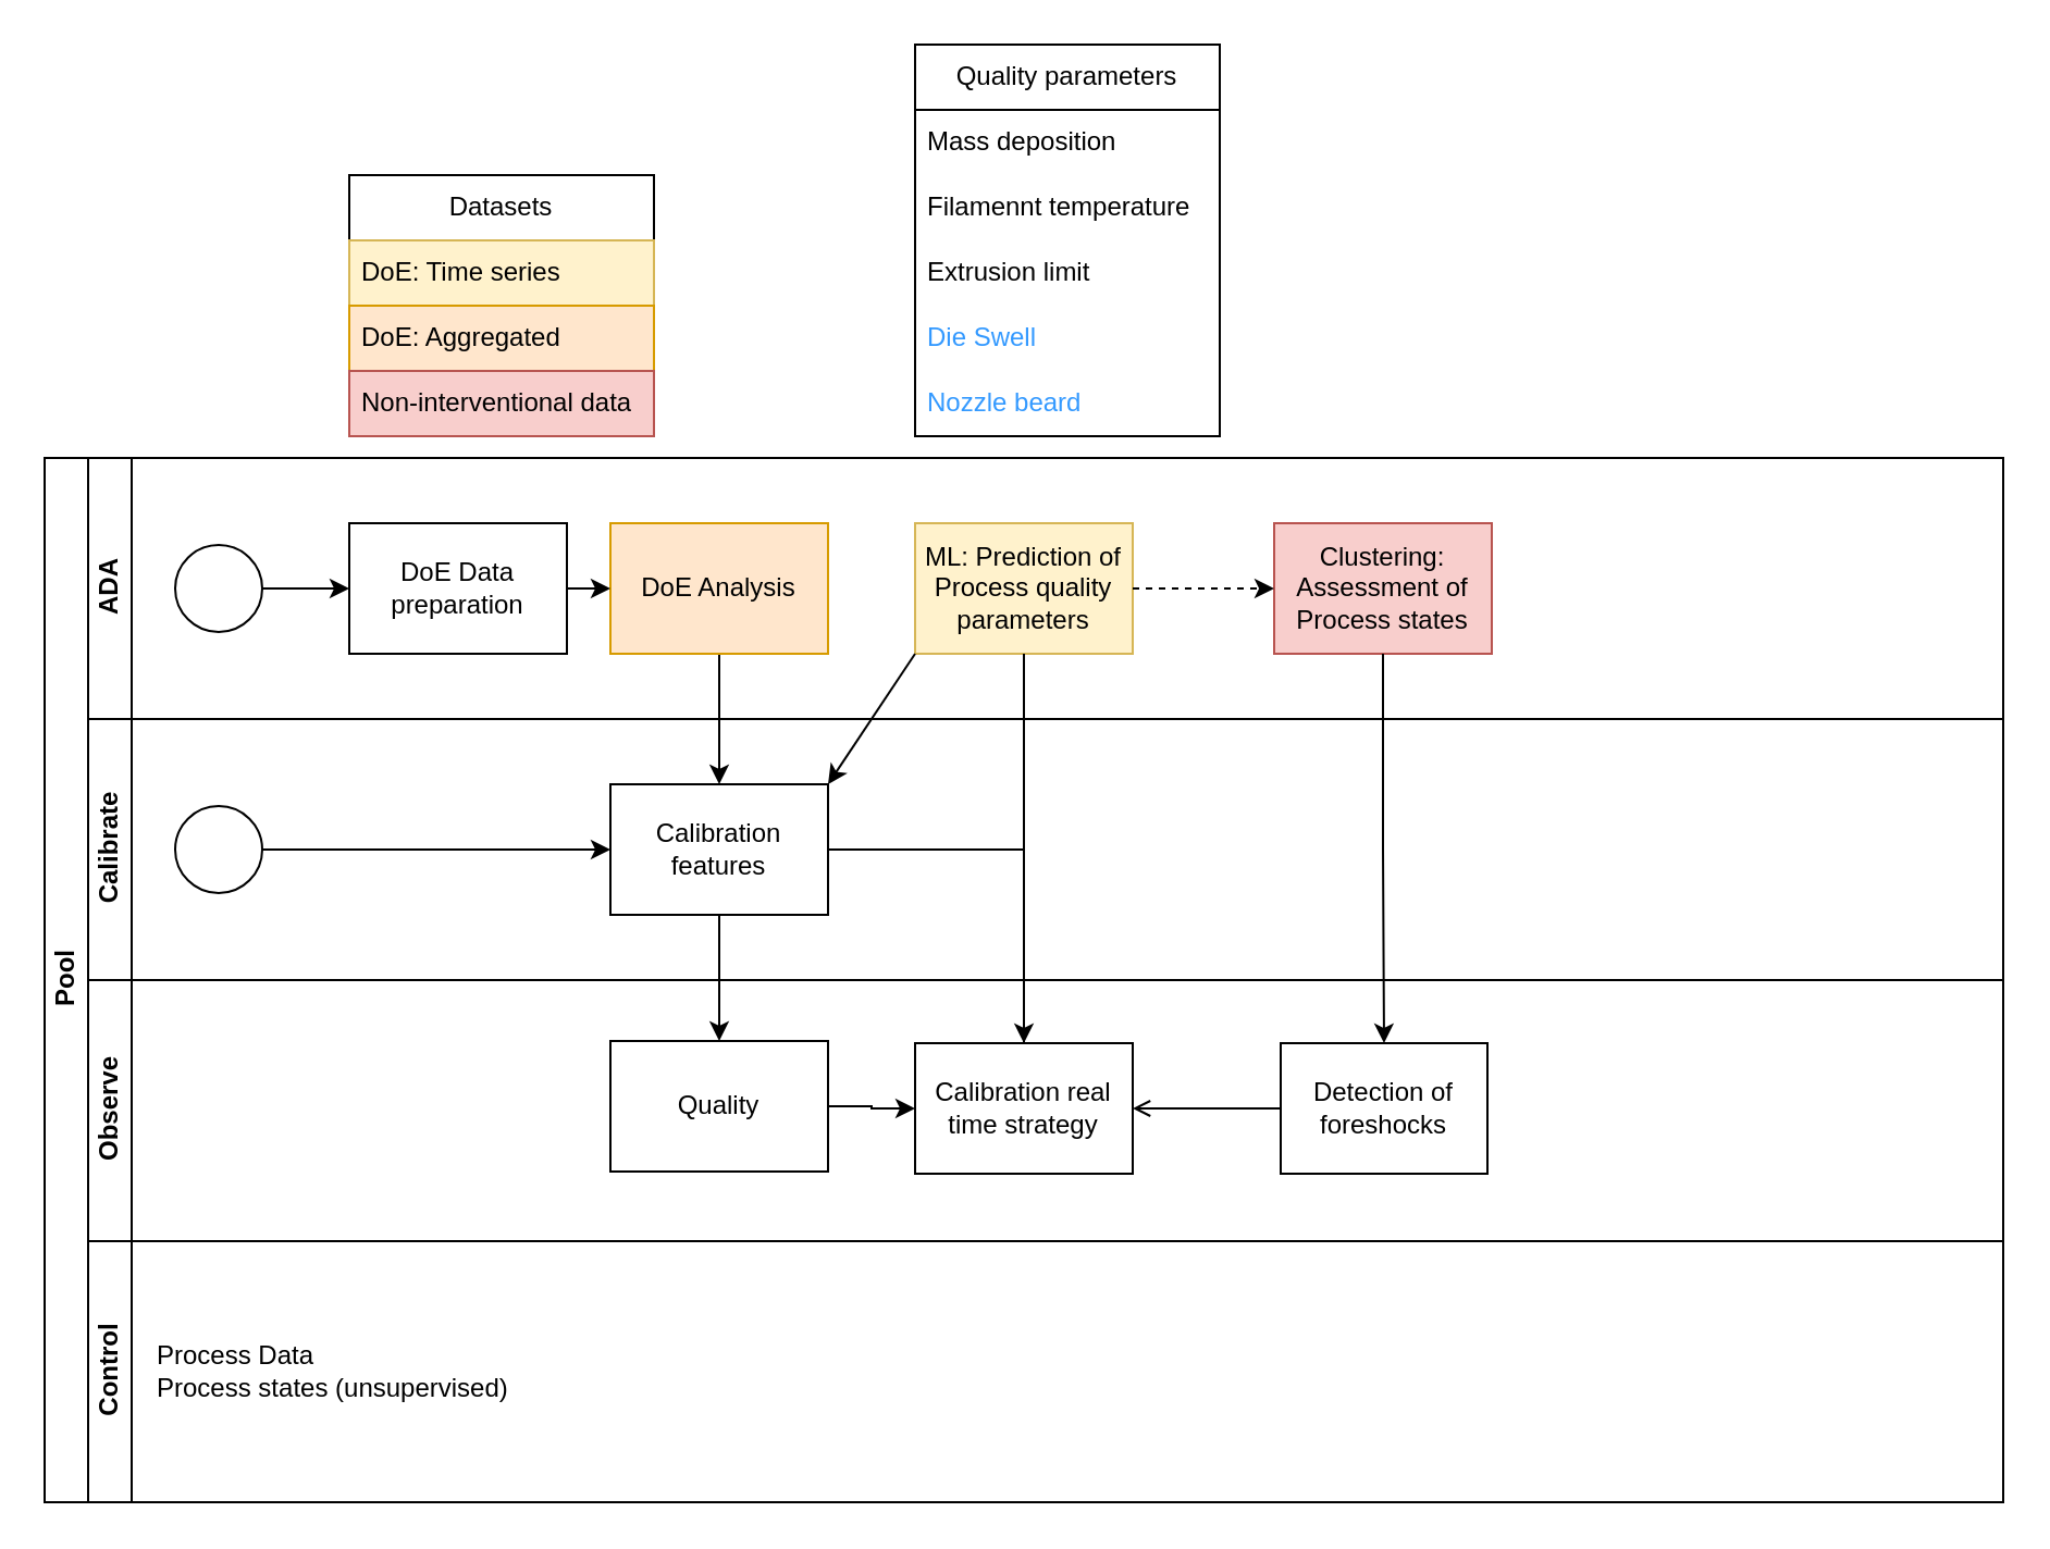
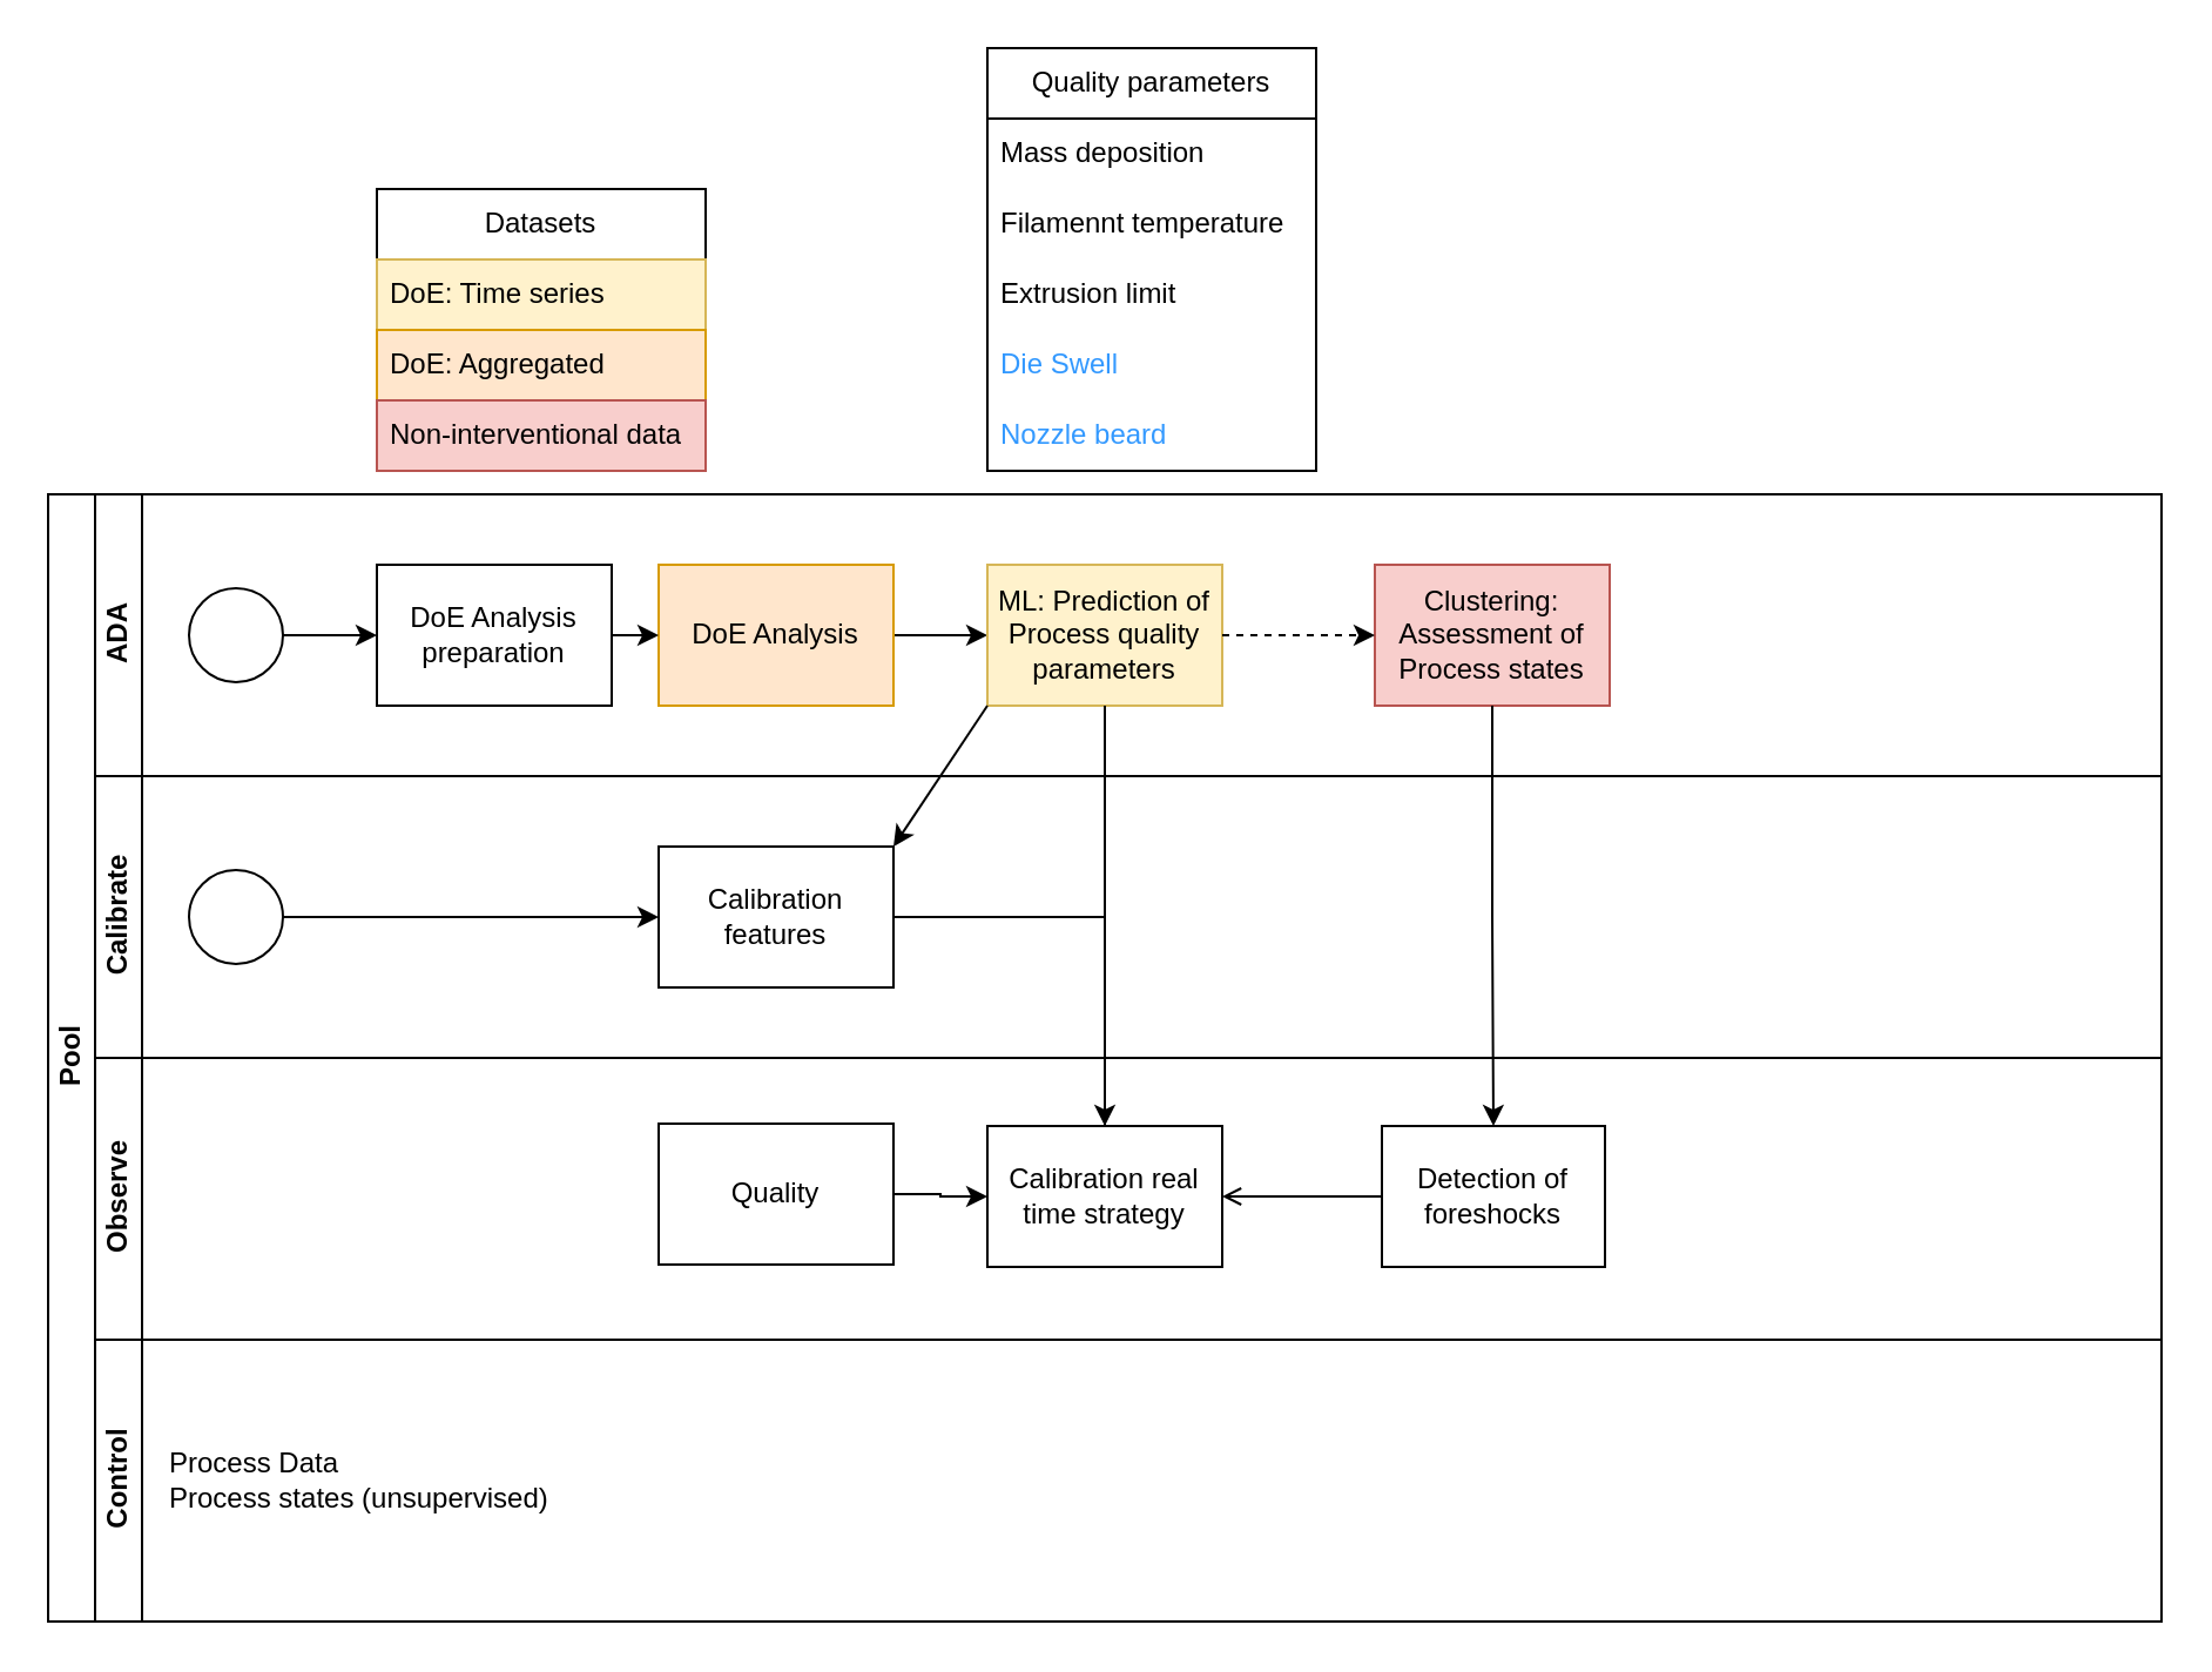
  <mxCell id="0" />
  <mxCell id="1" parent="0" />
  <mxCell id="2" value="Pool" style="swimlane;html=1;childLayout=stackLayout;resizeParent=1;resizeParentMax=0;horizontal=0;startSize=20;horizontalStack=0;" parent="1" vertex="1"><mxGeometry x="20" y="210" width="900" height="480" as="geometry" /></mxCell>
  <mxCell id="3" value="ADA" style="swimlane;html=1;startSize=20;horizontal=0;" parent="2" vertex="1"><mxGeometry x="20" width="880" height="120" as="geometry" /></mxCell>
  <mxCell id="4" value="" style="edgeStyle=orthogonalEdgeStyle;rounded=0;orthogonalLoop=1;jettySize=auto;html=1;" parent="3" source="5" target="6" edge="1"><mxGeometry relative="1" as="geometry" /></mxCell>
  <mxCell id="5" value="" style="ellipse;whiteSpace=wrap;html=1;" parent="3" vertex="1"><mxGeometry x="40" y="40" width="40" height="40" as="geometry" /></mxCell>
- <mxCell id="6" value="DoE Data preparation" style="rounded=0;whiteSpace=wrap;html=1;fontFamily=Helvetica;fontSize=12;align=center;" parent="3" vertex="1"><mxGeometry x="120" y="30" width="100" height="60" as="geometry" /></mxCell>
- <mxCell id="7" value="" style="edgeStyle=orthogonalEdgeStyle;rounded=0;orthogonalLoop=1;jettySize=auto;html=1;" edge="1" parent="3" source="8" target="15"><mxGeometry relative="1" as="geometry" /></mxCell>
+ <mxCell id="6" value="DoE Analysis preparation" style="rounded=0;whiteSpace=wrap;html=1;fontFamily=Helvetica;fontSize=12;align=center;" parent="3" vertex="1"><mxGeometry x="120" y="30" width="100" height="60" as="geometry" /></mxCell>
+ <mxCell id="7" value="" style="edgeStyle=orthogonalEdgeStyle;rounded=0;orthogonalLoop=1;jettySize=auto;html=1;" edge="1" parent="3" source="8" target="9"><mxGeometry relative="1" as="geometry" /></mxCell>
  <mxCell id="8" value="DoE Analysis" style="rounded=0;whiteSpace=wrap;html=1;fontFamily=Helvetica;fontSize=12;align=center;fillColor=#ffe6cc;strokeColor=#d79b00;" parent="3" vertex="1"><mxGeometry x="240" y="30" width="100" height="60" as="geometry" /></mxCell>
  <mxCell id="9" value="ML: Prediction of Process quality parameters" style="whiteSpace=wrap;html=1;rounded=0;fillColor=#fff2cc;strokeColor=#d6b656;" vertex="1" parent="3"><mxGeometry x="380" y="30" width="100" height="60" as="geometry" /></mxCell>
  <mxCell id="10" value="" style="edgeStyle=orthogonalEdgeStyle;rounded=0;orthogonalLoop=1;jettySize=auto;html=1;exitX=1;exitY=0.5;exitDx=0;exitDy=0;entryX=0;entryY=0.5;entryDx=0;entryDy=0;" edge="1" parent="3" source="6" target="8"><mxGeometry relative="1" as="geometry"><mxPoint x="360" y="50" as="sourcePoint" /><mxPoint x="420" y="50" as="targetPoint" /></mxGeometry></mxCell>
  <mxCell id="11" value="Calibrate" style="swimlane;html=1;startSize=20;horizontal=0;" vertex="1" parent="2"><mxGeometry x="20" y="120" width="880" height="120" as="geometry" /></mxCell>
  <mxCell id="12" value="" style="edgeStyle=orthogonalEdgeStyle;rounded=0;orthogonalLoop=1;jettySize=auto;html=1;entryX=0;entryY=0.5;entryDx=0;entryDy=0;" edge="1" parent="11" source="13" target="15"><mxGeometry relative="1" as="geometry"><mxPoint x="120" y="60" as="targetPoint" /></mxGeometry></mxCell>
  <mxCell id="13" value="" style="ellipse;whiteSpace=wrap;html=1;" vertex="1" parent="11"><mxGeometry x="40" y="40" width="40" height="40" as="geometry" /></mxCell>
  <mxCell id="14" value="" style="edgeStyle=orthogonalEdgeStyle;rounded=0;orthogonalLoop=1;jettySize=auto;html=1;" edge="1" parent="11" source="15" target="16"><mxGeometry relative="1" as="geometry" /></mxCell>
  <mxCell id="15" value="Calibration features" style="rounded=0;whiteSpace=wrap;html=1;fontFamily=Helvetica;fontSize=12;align=center;" vertex="1" parent="11"><mxGeometry x="240" y="30" width="100" height="60" as="geometry" /></mxCell>
  <mxCell id="16" value="Calibration real time strategy" style="whiteSpace=wrap;html=1;rounded=0;" vertex="1" parent="11"><mxGeometry x="380" y="149" width="100" height="60" as="geometry" /></mxCell>
  <mxCell id="17" value="Observe" style="swimlane;html=1;startSize=20;horizontal=0;" parent="2" vertex="1"><mxGeometry x="20" y="240" width="880" height="120" as="geometry" /></mxCell>
  <mxCell id="18" value="Quality" style="whiteSpace=wrap;html=1;rounded=0;" vertex="1" parent="17"><mxGeometry x="240" y="28" width="100" height="60" as="geometry" /></mxCell>
  <mxCell id="19" value="Detection of foreshocks" style="whiteSpace=wrap;html=1;rounded=0;" vertex="1" parent="17"><mxGeometry x="548" y="29" width="95" height="60" as="geometry" /></mxCell>
  <mxCell id="20" value="Control" style="swimlane;html=1;startSize=20;horizontal=0;" parent="2" vertex="1"><mxGeometry x="20" y="360" width="880" height="120" as="geometry" /></mxCell>
  <mxCell id="21" value="" style="edgeStyle=orthogonalEdgeStyle;rounded=0;orthogonalLoop=1;jettySize=auto;html=1;endArrow=none;" edge="1" parent="2" source="9" target="16"><mxGeometry relative="1" as="geometry" /></mxCell>
  <mxCell id="22" value="" style="endArrow=classic;html=1;rounded=0;exitX=0;exitY=1;exitDx=0;exitDy=0;entryX=1;entryY=0;entryDx=0;entryDy=0;" edge="1" parent="2" source="9" target="15"><mxGeometry width="50" height="50" relative="1" as="geometry"><mxPoint x="240" y="140" as="sourcePoint" /><mxPoint x="290" y="90" as="targetPoint" /></mxGeometry></mxCell>
- <mxCell id="23" value="" style="edgeStyle=orthogonalEdgeStyle;rounded=0;orthogonalLoop=1;jettySize=auto;html=1;" edge="1" parent="2" source="15" target="18"><mxGeometry relative="1" as="geometry" /></mxCell>
  <mxCell id="24" value="" style="edgeStyle=orthogonalEdgeStyle;rounded=0;orthogonalLoop=1;jettySize=auto;html=1;endArrow=classic;endFill=1;exitX=1;exitY=0.5;exitDx=0;exitDy=0;entryX=0;entryY=0.5;entryDx=0;entryDy=0;" parent="2" source="18" target="16" edge="1"><mxGeometry relative="1" as="geometry"><mxPoint x="340" y="410" as="sourcePoint" /><mxPoint x="380" y="410" as="targetPoint" /></mxGeometry></mxCell>
  <mxCell id="25" value="" style="edgeStyle=orthogonalEdgeStyle;rounded=0;orthogonalLoop=1;jettySize=auto;html=1;endArrow=open;endFill=1;exitX=0;exitY=0.5;exitDx=0;exitDy=0;entryX=1;entryY=0.5;entryDx=0;entryDy=0;" edge="1" parent="2" source="19" target="16"><mxGeometry relative="1" as="geometry"><mxPoint x="390" y="290" as="sourcePoint" /><mxPoint x="430" y="291" as="targetPoint" /></mxGeometry></mxCell>
  <mxCell id="26" value="Process Data&lt;div&gt;Process states (unsupervised)&lt;/div&gt;" style="text;html=1;align=left;verticalAlign=middle;whiteSpace=wrap;rounded=0;" vertex="1" parent="1"><mxGeometry x="70" y="610" width="212.5" height="40" as="geometry" /></mxCell>
  <mxCell id="27" value="Clustering: Assessment of Process states" style="whiteSpace=wrap;html=1;rounded=0;fillColor=#f8cecc;strokeColor=#b85450;" vertex="1" parent="1"><mxGeometry x="585" y="240" width="100" height="60" as="geometry" /></mxCell>
  <mxCell id="28" value="" style="edgeStyle=orthogonalEdgeStyle;rounded=0;orthogonalLoop=1;jettySize=auto;html=1;dashed=1;" edge="1" parent="1" source="9" target="27"><mxGeometry relative="1" as="geometry" /></mxCell>
  <mxCell id="29" value="Quality parameters" style="swimlane;fontStyle=0;childLayout=stackLayout;horizontal=1;startSize=30;horizontalStack=0;resizeParent=1;resizeParentMax=0;resizeLast=0;collapsible=1;marginBottom=0;whiteSpace=wrap;html=1;" vertex="1" parent="1"><mxGeometry x="420" y="20" width="140" height="180" as="geometry" /></mxCell>
  <mxCell id="30" value="Mass deposition" style="text;strokeColor=none;fillColor=none;align=left;verticalAlign=middle;spacingLeft=4;spacingRight=4;overflow=hidden;points=[[0,0.5],[1,0.5]];portConstraint=eastwest;rotatable=0;whiteSpace=wrap;html=1;" vertex="1" parent="29"><mxGeometry y="30" width="140" height="30" as="geometry" /></mxCell>
  <mxCell id="31" value="Filamennt temperature" style="text;strokeColor=none;fillColor=none;align=left;verticalAlign=middle;spacingLeft=4;spacingRight=4;overflow=hidden;points=[[0,0.5],[1,0.5]];portConstraint=eastwest;rotatable=0;whiteSpace=wrap;html=1;" vertex="1" parent="29"><mxGeometry y="60" width="140" height="30" as="geometry" /></mxCell>
  <mxCell id="32" value="Extrusion limit" style="text;strokeColor=none;fillColor=none;align=left;verticalAlign=middle;spacingLeft=4;spacingRight=4;overflow=hidden;points=[[0,0.5],[1,0.5]];portConstraint=eastwest;rotatable=0;whiteSpace=wrap;html=1;" vertex="1" parent="29"><mxGeometry y="90" width="140" height="30" as="geometry" /></mxCell>
  <mxCell id="33" value="&lt;font style=&quot;color: rgb(51, 153, 255);&quot;&gt;Die Swell&lt;/font&gt;" style="text;strokeColor=none;fillColor=none;align=left;verticalAlign=middle;spacingLeft=4;spacingRight=4;overflow=hidden;points=[[0,0.5],[1,0.5]];portConstraint=eastwest;rotatable=0;whiteSpace=wrap;html=1;" vertex="1" parent="29"><mxGeometry y="120" width="140" height="30" as="geometry" /></mxCell>
  <mxCell id="34" value="&lt;font style=&quot;color: rgb(51, 153, 255);&quot;&gt;Nozzle beard&lt;/font&gt;" style="text;strokeColor=none;fillColor=none;align=left;verticalAlign=middle;spacingLeft=4;spacingRight=4;overflow=hidden;points=[[0,0.5],[1,0.5]];portConstraint=eastwest;rotatable=0;whiteSpace=wrap;html=1;" vertex="1" parent="29"><mxGeometry y="150" width="140" height="30" as="geometry" /></mxCell>
  <mxCell id="35" value="Datasets" style="swimlane;fontStyle=0;childLayout=stackLayout;horizontal=1;startSize=30;horizontalStack=0;resizeParent=1;resizeParentMax=0;resizeLast=0;collapsible=1;marginBottom=0;whiteSpace=wrap;html=1;" vertex="1" parent="1"><mxGeometry x="160" y="80" width="140" height="120" as="geometry" /></mxCell>
  <mxCell id="36" value="DoE: Time series" style="text;strokeColor=#d6b656;fillColor=#fff2cc;align=left;verticalAlign=middle;spacingLeft=4;spacingRight=4;overflow=hidden;points=[[0,0.5],[1,0.5]];portConstraint=eastwest;rotatable=0;whiteSpace=wrap;html=1;" vertex="1" parent="35"><mxGeometry y="30" width="140" height="30" as="geometry" /></mxCell>
  <mxCell id="37" value="DoE: Aggregated" style="text;strokeColor=#d79b00;fillColor=#ffe6cc;align=left;verticalAlign=middle;spacingLeft=4;spacingRight=4;overflow=hidden;points=[[0,0.5],[1,0.5]];portConstraint=eastwest;rotatable=0;whiteSpace=wrap;html=1;" vertex="1" parent="35"><mxGeometry y="60" width="140" height="30" as="geometry" /></mxCell>
  <mxCell id="38" value="Non-interventional data" style="text;strokeColor=#b85450;fillColor=#f8cecc;align=left;verticalAlign=middle;spacingLeft=4;spacingRight=4;overflow=hidden;points=[[0,0.5],[1,0.5]];portConstraint=eastwest;rotatable=0;whiteSpace=wrap;html=1;" vertex="1" parent="35"><mxGeometry y="90" width="140" height="30" as="geometry" /></mxCell>
  <mxCell id="39" value="" style="edgeStyle=orthogonalEdgeStyle;rounded=0;orthogonalLoop=1;jettySize=auto;html=1;exitX=0.5;exitY=1;exitDx=0;exitDy=0;" edge="1" parent="1" source="27" target="19"><mxGeometry relative="1" as="geometry"><mxPoint x="460" y="320" as="sourcePoint" /><mxPoint x="460" y="380" as="targetPoint" /></mxGeometry></mxCell>
